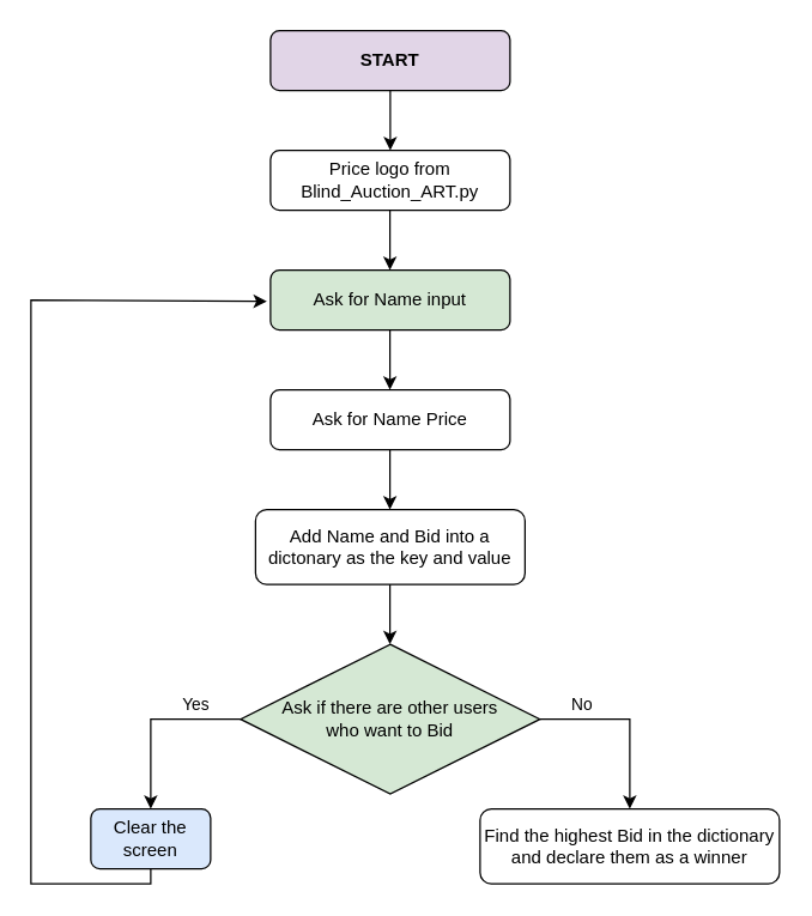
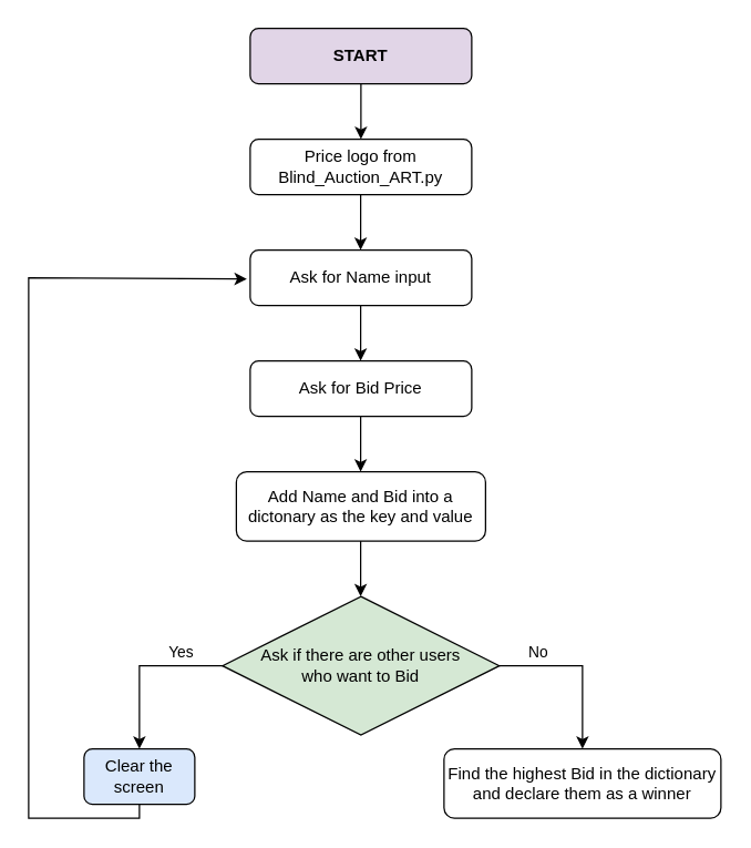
  <mxCell id="0" />
  <mxCell id="1" parent="0" />
  <mxCell id="2" value="&lt;b&gt;START&lt;/b&gt;" style="rounded=1;whiteSpace=wrap;html=1;fontSize=12;glass=0;strokeWidth=1;shadow=0;fillColor=#e1d5e7;" parent="1" vertex="1"><mxGeometry x="180" width="160" height="40" as="geometry" y="20" /></mxCell>
  <mxCell id="3" value="Price logo from Blind_Auction_ART.py" style="rounded=1;whiteSpace=wrap;html=1;fontSize=12;glass=0;strokeWidth=1;shadow=0;" vertex="1" parent="1"><mxGeometry x="180" y="100" width="160" height="40" as="geometry" /></mxCell>
  <mxCell id="4" value="" style="endArrow=classic;html=1;rounded=0;" edge="1" parent="1" target="3"><mxGeometry width="50" height="50" relative="1" as="geometry"><mxPoint x="260" y="60" as="sourcePoint" /><mxPoint x="310" y="10" as="targetPoint" /></mxGeometry></mxCell>
- <mxCell id="5" value="Ask for Name input" style="rounded=1;whiteSpace=wrap;html=1;fontSize=12;glass=0;strokeWidth=1;shadow=0;fillColor=#d5e8d4;" vertex="1" parent="1"><mxGeometry x="180" y="180" width="160" height="40" as="geometry" /></mxCell>
+ <mxCell id="5" value="Ask for Name input" style="rounded=1;whiteSpace=wrap;html=1;fontSize=12;glass=0;strokeWidth=1;shadow=0;" vertex="1" parent="1"><mxGeometry x="180" y="180" width="160" height="40" as="geometry" /></mxCell>
  <mxCell id="6" value="" style="endArrow=classic;html=1;rounded=0;" edge="1" parent="1"><mxGeometry width="50" height="50" relative="1" as="geometry"><mxPoint x="259.79" y="140" as="sourcePoint" /><mxPoint x="259.79" y="180" as="targetPoint" /></mxGeometry></mxCell>
- <mxCell id="7" value="Ask for Name Price" style="rounded=1;whiteSpace=wrap;html=1;fontSize=12;glass=0;strokeWidth=1;shadow=0;" vertex="1" parent="1"><mxGeometry x="180" y="260" width="160" height="40" as="geometry" /></mxCell>
+ <mxCell id="7" value="Ask for Bid Price" style="rounded=1;whiteSpace=wrap;html=1;fontSize=12;glass=0;strokeWidth=1;shadow=0;" vertex="1" parent="1"><mxGeometry x="180" y="260" width="160" height="40" as="geometry" /></mxCell>
  <mxCell id="8" value="" style="endArrow=classic;html=1;rounded=0;" edge="1" parent="1"><mxGeometry width="50" height="50" relative="1" as="geometry"><mxPoint x="259.79" y="220" as="sourcePoint" /><mxPoint x="259.79" y="260" as="targetPoint" /></mxGeometry></mxCell>
  <mxCell id="9" value="Add Name and Bid into a dictonary as the key and value" style="rounded=1;whiteSpace=wrap;html=1;fontSize=12;glass=0;strokeWidth=1;shadow=0;" vertex="1" parent="1"><mxGeometry x="170" y="340" width="180" height="50" as="geometry" /></mxCell>
  <mxCell id="10" value="" style="endArrow=classic;html=1;rounded=0;" edge="1" parent="1"><mxGeometry width="50" height="50" relative="1" as="geometry"><mxPoint x="259.79" y="300" as="sourcePoint" /><mxPoint x="259.79" y="340" as="targetPoint" /></mxGeometry></mxCell>
  <mxCell id="11" value="" style="endArrow=classic;html=1;rounded=0;" edge="1" parent="1"><mxGeometry width="50" height="50" relative="1" as="geometry"><mxPoint x="259.79" y="390" as="sourcePoint" /><mxPoint x="259.79" y="430" as="targetPoint" /></mxGeometry></mxCell>
  <mxCell id="12" value="Ask if there are other users&lt;br&gt;who want to Bid" style="rhombus;whiteSpace=wrap;html=1;fillColor=#d5e8d4;" vertex="1" parent="1"><mxGeometry x="160" y="430" width="200" height="100" as="geometry" /></mxCell>
  <mxCell id="13" value="Yes" style="endArrow=classic;html=1;rounded=0;" edge="1" parent="1"><mxGeometry x="-0.5" y="-10" width="50" height="50" relative="1" as="geometry"><mxPoint x="160" y="480" as="sourcePoint" /><mxPoint x="100" y="540" as="targetPoint" /><Array as="points"><mxPoint x="100" y="480" /></Array><mxPoint as="offset" /></mxGeometry></mxCell>
  <mxCell id="14" value="Clear the screen" style="rounded=1;whiteSpace=wrap;html=1;fontSize=12;glass=0;strokeWidth=1;shadow=0;fillColor=#dae8fc;" vertex="1" parent="1"><mxGeometry x="60" y="540" width="80" height="40" as="geometry" /></mxCell>
  <mxCell id="15" value="" style="endArrow=classic;html=1;rounded=0;entryX=-0.015;entryY=0.521;entryDx=0;entryDy=0;entryPerimeter=0;" edge="1" parent="1" target="5"><mxGeometry width="50" height="50" relative="1" as="geometry"><mxPoint x="100" y="580" as="sourcePoint" /><mxPoint x="20" y="180" as="targetPoint" /><Array as="points"><mxPoint x="100" y="590" /><mxPoint x="20" y="590" /><mxPoint x="20" y="270" /><mxPoint x="20" y="200" /></Array></mxGeometry></mxCell>
  <mxCell id="16" value="No" style="endArrow=classic;html=1;rounded=0;" edge="1" parent="1"><mxGeometry x="-0.532" y="10" width="50" height="50" relative="1" as="geometry"><mxPoint x="360" y="480" as="sourcePoint" /><mxPoint x="420" y="540" as="targetPoint" /><Array as="points"><mxPoint x="420" y="480" /></Array><mxPoint as="offset" /></mxGeometry></mxCell>
  <mxCell id="17" value="Find the highest Bid in the dictionary and declare them as a winner" style="rounded=1;whiteSpace=wrap;html=1;fontSize=12;glass=0;strokeWidth=1;shadow=0;" vertex="1" parent="1"><mxGeometry x="320" y="540" width="200" height="50" as="geometry" /></mxCell>
